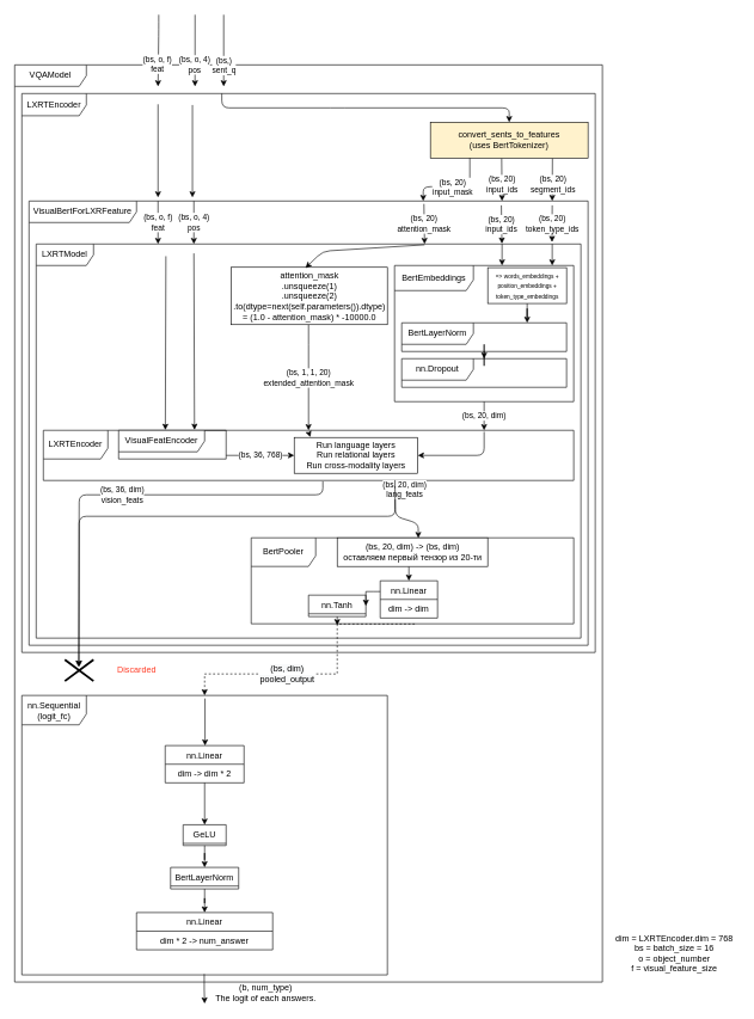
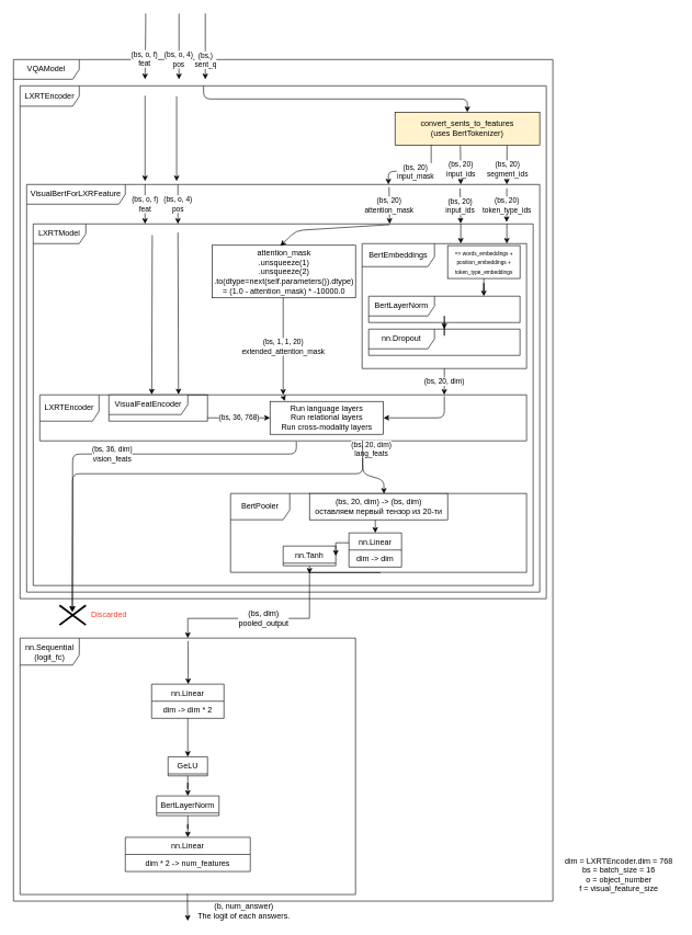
  <mxCell id="0" />
  <mxCell id="1" parent="0" />
  <mxCell id="2" value="VisualBertForLXRFeature" style="shape=umlFrame;whiteSpace=wrap;html=1;width=150;height=30;" vertex="1" parent="1"><mxGeometry x="40" y="280" width="780" height="620" as="geometry" /></mxCell>
  <mxCell id="3" style="edgeStyle=orthogonalEdgeStyle;rounded=0;orthogonalLoop=1;jettySize=auto;html=1;exitX=0.499;exitY=0.997;exitDx=0;exitDy=0;exitPerimeter=0;" edge="1" parent="1" source="5"><mxGeometry relative="1" as="geometry"><mxPoint x="285" y="1400" as="targetPoint" /><Array as="points"><mxPoint x="285" y="1380" /><mxPoint x="285" y="1380" /></Array></mxGeometry></mxCell>
  <mxCell id="4" value="VQAModel" style="shape=umlFrame;whiteSpace=wrap;html=1;width=100;height=30;" vertex="1" parent="1"><mxGeometry x="20" y="90" width="820" height="1280" as="geometry" /></mxCell>
  <mxCell id="5" value="nn.Sequential (logit_fc)" style="shape=umlFrame;whiteSpace=wrap;html=1;width=90;height=41;" vertex="1" parent="1"><mxGeometry x="30" y="970" width="510" height="390" as="geometry" /></mxCell>
  <mxCell id="6" style="edgeStyle=orthogonalEdgeStyle;rounded=0;orthogonalLoop=1;jettySize=auto;html=1;" edge="1" parent="1" target="8"><mxGeometry relative="1" as="geometry"><mxPoint x="285.552" y="974.207" as="sourcePoint" /><Array as="points"><mxPoint x="286" y="1030" /><mxPoint x="286" y="1030" /></Array></mxGeometry></mxCell>
  <mxCell id="7" style="edgeStyle=orthogonalEdgeStyle;rounded=0;orthogonalLoop=1;jettySize=auto;html=1;entryX=0.5;entryY=0;entryDx=0;entryDy=0;" edge="1" parent="1" source="8" target="11"><mxGeometry relative="1" as="geometry" /></mxCell>
  <mxCell id="8" value="nn.Linear" style="swimlane;fontStyle=0;childLayout=stackLayout;horizontal=1;startSize=26;fillColor=none;horizontalStack=0;resizeParent=1;resizeParentMax=0;resizeLast=0;collapsible=1;marginBottom=0;" vertex="1" parent="1"><mxGeometry x="230" y="1040" width="110" height="52" as="geometry" /></mxCell>
  <mxCell id="9" value="dim -&gt; dim * 2" style="text;strokeColor=none;fillColor=none;align=center;verticalAlign=top;spacingLeft=4;spacingRight=4;overflow=hidden;rotatable=0;points=[[0,0.5],[1,0.5]];portConstraint=eastwest;" vertex="1" parent="8"><mxGeometry y="26" width="110" height="26" as="geometry" /></mxCell>
  <mxCell id="10" style="edgeStyle=orthogonalEdgeStyle;rounded=0;orthogonalLoop=1;jettySize=auto;html=1;entryX=0.5;entryY=0;entryDx=0;entryDy=0;" edge="1" parent="1" source="11" target="13"><mxGeometry relative="1" as="geometry" /></mxCell>
  <mxCell id="11" value="GeLU" style="swimlane;fontStyle=0;childLayout=stackLayout;horizontal=1;startSize=26;fillColor=none;horizontalStack=0;resizeParent=1;resizeParentMax=0;resizeLast=0;collapsible=1;marginBottom=0;" vertex="1" parent="1"><mxGeometry x="255" y="1150.5" width="60" height="29" as="geometry" /></mxCell>
  <mxCell id="12" style="edgeStyle=orthogonalEdgeStyle;rounded=0;orthogonalLoop=1;jettySize=auto;html=1;entryX=0.5;entryY=0;entryDx=0;entryDy=0;" edge="1" parent="1" source="13" target="14"><mxGeometry relative="1" as="geometry" /></mxCell>
  <mxCell id="13" value="BertLayerNorm" style="swimlane;fontStyle=0;childLayout=stackLayout;horizontal=1;startSize=26;fillColor=none;horizontalStack=0;resizeParent=1;resizeParentMax=0;resizeLast=0;collapsible=1;marginBottom=0;" vertex="1" parent="1"><mxGeometry x="237.5" y="1210" width="95" height="30" as="geometry" /></mxCell>
  <mxCell id="14" value="nn.Linear" style="swimlane;fontStyle=0;childLayout=stackLayout;horizontal=1;startSize=26;fillColor=none;horizontalStack=0;resizeParent=1;resizeParentMax=0;resizeLast=0;collapsible=1;marginBottom=0;" vertex="1" parent="1"><mxGeometry x="190" y="1273" width="190" height="52" as="geometry" /></mxCell>
- <mxCell id="15" value="dim * 2 -&gt; num_answer" style="text;strokeColor=none;fillColor=none;align=center;verticalAlign=top;spacingLeft=4;spacingRight=4;overflow=hidden;rotatable=0;points=[[0,0.5],[1,0.5]];portConstraint=eastwest;" vertex="1" parent="14"><mxGeometry y="26" width="190" height="26" as="geometry" /></mxCell>
+ <mxCell id="15" value="dim * 2 -&gt; num_features" style="text;strokeColor=none;fillColor=none;align=center;verticalAlign=top;spacingLeft=4;spacingRight=4;overflow=hidden;rotatable=0;points=[[0,0.5],[1,0.5]];portConstraint=eastwest;" vertex="1" parent="14"><mxGeometry y="26" width="190" height="26" as="geometry" /></mxCell>
  <mxCell id="16" value="dim = LXRTEncoder.dim = 768&lt;br&gt;bs = batch_size = 16&lt;br&gt;o = object_number&lt;br&gt;f = visual_feature_size" style="text;html=1;align=center;verticalAlign=middle;resizable=0;points=[];autosize=1;strokeColor=none;fillColor=none;" vertex="1" parent="1"><mxGeometry x="850" y="1300" width="180" height="60" as="geometry" /></mxCell>
- <mxCell id="17" value="&lt;span style=&quot;background-color: rgb(248 , 249 , 250)&quot;&gt;&lt;span style=&quot;font-size: 12px&quot;&gt;(bs, dim)&lt;/span&gt;&lt;br&gt;&lt;span style=&quot;font-size: 12px&quot;&gt;pooled_output&lt;/span&gt;&lt;br&gt;&lt;/span&gt;" style="edgeStyle=orthogonalEdgeStyle;rounded=0;orthogonalLoop=1;jettySize=auto;html=1;exitX=0.507;exitY=1.003;exitDx=0;exitDy=0;exitPerimeter=0;dashed=1;" edge="1" parent="1" source="50" target="5"><mxGeometry x="0.262" relative="1" as="geometry"><Array as="points"><mxPoint x="470" y="940" /><mxPoint x="285" y="940" /></Array><mxPoint as="offset" /></mxGeometry></mxCell>
+ <mxCell id="17" value="&lt;span style=&quot;background-color: rgb(248 , 249 , 250)&quot;&gt;&lt;span style=&quot;font-size: 12px&quot;&gt;(bs, dim)&lt;/span&gt;&lt;br&gt;&lt;span style=&quot;font-size: 12px&quot;&gt;pooled_output&lt;/span&gt;&lt;br&gt;&lt;/span&gt;" style="edgeStyle=orthogonalEdgeStyle;rounded=0;orthogonalLoop=1;jettySize=auto;html=1;exitX=0.507;exitY=1.003;exitDx=0;exitDy=0;exitPerimeter=0;" edge="1" parent="1" source="50" target="5"><mxGeometry x="0.262" relative="1" as="geometry"><Array as="points"><mxPoint x="470" y="940" /><mxPoint x="285" y="940" /></Array><mxPoint as="offset" /></mxGeometry></mxCell>
  <mxCell id="18" value="LXRTEncoder" style="shape=umlFrame;whiteSpace=wrap;html=1;width=90;height=31;" vertex="1" parent="1"><mxGeometry x="30" y="130" width="800" height="780" as="geometry" /></mxCell>
- <mxCell id="19" value="(b, num_type)&lt;br&gt;The logit of each answers." style="text;html=1;align=center;verticalAlign=middle;resizable=0;points=[];autosize=1;strokeColor=none;fillColor=none;" vertex="1" parent="1"><mxGeometry x="290" y="1370" width="160" height="30" as="geometry" /></mxCell>
+ <mxCell id="19" value="(b, num_answer)&lt;br&gt;The logit of each answers." style="text;html=1;align=center;verticalAlign=middle;resizable=0;points=[];autosize=1;strokeColor=none;fillColor=none;" vertex="1" parent="1"><mxGeometry x="290" y="1370" width="160" height="30" as="geometry" /></mxCell>
  <mxCell id="20" value="" style="endArrow=classic;html=1;" edge="1" parent="1"><mxGeometry width="50" height="50" relative="1" as="geometry"><mxPoint x="221" y="20" as="sourcePoint" /><mxPoint x="220" y="120" as="targetPoint" /><Array as="points"><mxPoint x="221" y="40" /></Array></mxGeometry></mxCell>
  <mxCell id="21" value="(bs, o, f)&lt;br&gt;feat" style="edgeLabel;html=1;align=center;verticalAlign=middle;resizable=0;points=[];" vertex="1" connectable="0" parent="20"><mxGeometry x="0.38" y="-2" relative="1" as="geometry"><mxPoint as="offset" /></mxGeometry></mxCell>
  <mxCell id="22" value="" style="endArrow=classic;html=1;" edge="1" parent="1"><mxGeometry width="50" height="50" relative="1" as="geometry"><mxPoint x="271.65" y="20" as="sourcePoint" /><mxPoint x="271.61" y="120" as="targetPoint" /></mxGeometry></mxCell>
  <mxCell id="23" value="(bs, o, 4)&lt;br&gt;pos" style="edgeLabel;html=1;align=center;verticalAlign=middle;resizable=0;points=[];" vertex="1" connectable="0" parent="22"><mxGeometry x="0.4" y="-1" relative="1" as="geometry"><mxPoint as="offset" /></mxGeometry></mxCell>
  <mxCell id="24" value="" style="endArrow=classic;html=1;" edge="1" parent="1"><mxGeometry width="50" height="50" relative="1" as="geometry"><mxPoint x="311.61" y="20" as="sourcePoint" /><mxPoint x="311.61" y="120" as="targetPoint" /></mxGeometry></mxCell>
  <mxCell id="25" value="(bs,)&lt;br&gt;sent_q" style="edgeLabel;html=1;align=center;verticalAlign=middle;resizable=0;points=[];" vertex="1" connectable="0" parent="24"><mxGeometry x="0.4" y="-1" relative="1" as="geometry"><mxPoint x="1" as="offset" /></mxGeometry></mxCell>
  <mxCell id="26" value="convert_sents_to_features&lt;br&gt;(uses BertTokenizer)" style="rounded=0;whiteSpace=wrap;html=1;fillColor=#fff2cc;" vertex="1" parent="1"><mxGeometry x="600" y="170" width="220" height="50" as="geometry" /></mxCell>
  <mxCell id="27" value="" style="endArrow=classic;html=1;exitX=0.452;exitY=1.015;exitDx=0;exitDy=0;exitPerimeter=0;" edge="1" parent="1" source="26"><mxGeometry width="50" height="50" relative="1" as="geometry"><mxPoint x="700.2" y="460" as="sourcePoint" /><mxPoint x="700" y="280" as="targetPoint" /><Array as="points" /></mxGeometry></mxCell>
  <mxCell id="28" value="(bs, 20)&lt;br&gt;input_ids" style="edgeLabel;html=1;align=center;verticalAlign=middle;resizable=0;points=[];" vertex="1" connectable="0" parent="27"><mxGeometry x="-0.318" relative="1" as="geometry"><mxPoint y="16" as="offset" /></mxGeometry></mxCell>
  <mxCell id="29" value="" style="endArrow=classic;html=1;exitX=0.25;exitY=1;exitDx=0;exitDy=0;" edge="1" parent="1" source="26"><mxGeometry width="50" height="50" relative="1" as="geometry"><mxPoint x="590" y="460" as="sourcePoint" /><mxPoint x="590" y="280" as="targetPoint" /><Array as="points"><mxPoint x="655" y="260" /><mxPoint x="590" y="260" /></Array></mxGeometry></mxCell>
  <mxCell id="30" value="(bs, 20)&lt;br&gt;input_mask" style="edgeLabel;html=1;align=center;verticalAlign=middle;resizable=0;points=[];" vertex="1" connectable="0" parent="29"><mxGeometry x="-0.318" relative="1" as="geometry"><mxPoint x="-22" as="offset" /></mxGeometry></mxCell>
  <mxCell id="31" value="" style="endArrow=classic;html=1;exitX=0.774;exitY=1.014;exitDx=0;exitDy=0;exitPerimeter=0;" edge="1" parent="1" source="26"><mxGeometry width="50" height="50" relative="1" as="geometry"><mxPoint x="770" y="450" as="sourcePoint" /><mxPoint x="770" y="280" as="targetPoint" /></mxGeometry></mxCell>
  <mxCell id="32" value="(bs, 20)&lt;br&gt;segment_ids" style="edgeLabel;html=1;align=center;verticalAlign=middle;resizable=0;points=[];" vertex="1" connectable="0" parent="31"><mxGeometry x="-0.318" relative="1" as="geometry"><mxPoint y="16" as="offset" /></mxGeometry></mxCell>
  <mxCell id="33" value="" style="endArrow=classic;html=1;" edge="1" parent="1"><mxGeometry width="50" height="50" relative="1" as="geometry"><mxPoint x="220" y="145" as="sourcePoint" /><mxPoint x="220" y="275" as="targetPoint" /></mxGeometry></mxCell>
  <mxCell id="34" value="" style="endArrow=classic;html=1;" edge="1" parent="1"><mxGeometry width="50" height="50" relative="1" as="geometry"><mxPoint x="268" y="146" as="sourcePoint" /><mxPoint x="268" y="275" as="targetPoint" /></mxGeometry></mxCell>
  <mxCell id="35" value="(bs, 20)&lt;br&gt;input_ids" style="endArrow=classic;html=1;entryX=0.855;entryY=-0.001;entryDx=0;entryDy=0;entryPerimeter=0;" edge="1" parent="1" target="40"><mxGeometry width="50" height="50" relative="1" as="geometry"><mxPoint x="699" y="286" as="sourcePoint" /><mxPoint x="700" y="390" as="targetPoint" /></mxGeometry></mxCell>
  <mxCell id="36" value="(bs, 20)&lt;br&gt;attention_mask" style="endArrow=classic;html=1;entryX=0.713;entryY=0;entryDx=0;entryDy=0;entryPerimeter=0;" edge="1" parent="1" target="40"><mxGeometry width="50" height="50" relative="1" as="geometry"><mxPoint x="591" y="284" as="sourcePoint" /><mxPoint x="590" y="380" as="targetPoint" /></mxGeometry></mxCell>
  <mxCell id="37" value="(bs, 20)&lt;br&gt;token_type_ids" style="endArrow=classic;html=1;entryX=0.947;entryY=-0.005;entryDx=0;entryDy=0;entryPerimeter=0;" edge="1" parent="1" target="40"><mxGeometry width="50" height="50" relative="1" as="geometry"><mxPoint x="770" y="286" as="sourcePoint" /><mxPoint x="770" y="380" as="targetPoint" /></mxGeometry></mxCell>
  <mxCell id="38" value="(bs, o, 4)&lt;br&gt;pos" style="endArrow=classic;html=1;" edge="1" parent="1"><mxGeometry width="50" height="50" relative="1" as="geometry"><mxPoint x="270" y="280" as="sourcePoint" /><mxPoint x="270" y="340" as="targetPoint" /></mxGeometry></mxCell>
  <mxCell id="39" value="(bs, o, f)&lt;br&gt;feat" style="endArrow=classic;html=1;" edge="1" parent="1"><mxGeometry width="50" height="50" relative="1" as="geometry"><mxPoint x="220" y="280" as="sourcePoint" /><mxPoint x="220" y="340" as="targetPoint" /></mxGeometry></mxCell>
  <mxCell id="40" value="LXRTModel" style="shape=umlFrame;whiteSpace=wrap;html=1;width=80;height=30;" vertex="1" parent="1"><mxGeometry x="50" y="340" width="760" height="550" as="geometry" /></mxCell>
  <mxCell id="41" value="(bs, 20, dim)" style="edgeStyle=orthogonalEdgeStyle;rounded=0;orthogonalLoop=1;jettySize=auto;html=1;entryX=0.831;entryY=0;entryDx=0;entryDy=0;entryPerimeter=0;" edge="1" parent="1" source="42" target="45"><mxGeometry relative="1" as="geometry" /></mxCell>
  <mxCell id="42" value="BertEmbeddings" style="shape=umlFrame;whiteSpace=wrap;html=1;width=110;height=35;" vertex="1" parent="1"><mxGeometry x="550" y="370" width="250" height="190" as="geometry" /></mxCell>
  <mxCell id="43" value="" style="endArrow=classic;html=1;" edge="1" parent="1"><mxGeometry width="50" height="50" relative="1" as="geometry"><mxPoint x="700" y="340" as="sourcePoint" /><mxPoint x="700" y="370" as="targetPoint" /></mxGeometry></mxCell>
  <mxCell id="44" value="" style="endArrow=classic;html=1;" edge="1" parent="1"><mxGeometry width="50" height="50" relative="1" as="geometry"><mxPoint x="770" y="340" as="sourcePoint" /><mxPoint x="770" y="370" as="targetPoint" /></mxGeometry></mxCell>
  <mxCell id="45" value="LXRTEncoder" style="shape=umlFrame;whiteSpace=wrap;html=1;width=90;height=40;" vertex="1" parent="1"><mxGeometry x="60" y="600" width="740" height="70" as="geometry" /></mxCell>
  <mxCell id="46" value="(bs, 1, 1, 20)&lt;br&gt;extended_attention_mask" style="edgeStyle=orthogonalEdgeStyle;rounded=0;orthogonalLoop=1;jettySize=auto;html=1;" edge="1" parent="1" source="47" target="45"><mxGeometry relative="1" as="geometry"><Array as="points"><mxPoint x="430" y="480" /><mxPoint x="430" y="480" /></Array></mxGeometry></mxCell>
  <mxCell id="47" value="attention_mask&lt;br&gt;.unsqueeze(1)&lt;br&gt;.unsqueeze(2)&lt;br&gt;.to(dtype=next(self.parameters()).dtype)&lt;br&gt;=&amp;nbsp;(1.0 - attention_mask) * -10000.0" style="html=1;" vertex="1" parent="1"><mxGeometry x="322" y="372.5" width="218" height="80" as="geometry" /></mxCell>
  <mxCell id="48" value="" style="endArrow=classic;html=1;entryX=0.5;entryY=0;entryDx=0;entryDy=0;" edge="1" parent="1" target="26"><mxGeometry width="50" height="50" relative="1" as="geometry"><mxPoint x="309" y="130" as="sourcePoint" /><mxPoint x="430" y="380" as="targetPoint" /><Array as="points"><mxPoint x="309" y="150" /><mxPoint x="470" y="150" /><mxPoint x="710" y="150" /></Array></mxGeometry></mxCell>
  <mxCell id="49" value="" style="endArrow=classic;html=1;entryX=0.476;entryY=0.011;entryDx=0;entryDy=0;entryPerimeter=0;exitX=0.713;exitY=0.002;exitDx=0;exitDy=0;exitPerimeter=0;" edge="1" parent="1" source="40" target="47"><mxGeometry width="50" height="50" relative="1" as="geometry"><mxPoint x="589" y="381" as="sourcePoint" /><mxPoint x="580" y="390" as="targetPoint" /><Array as="points"><mxPoint x="450" y="350" /></Array></mxGeometry></mxCell>
  <mxCell id="50" value="BertPooler" style="shape=umlFrame;whiteSpace=wrap;html=1;width=90;height=40;" vertex="1" parent="1"><mxGeometry x="350" y="750" width="450" height="120" as="geometry" /></mxCell>
  <mxCell id="51" value="" style="endArrow=classic;html=1;entryX=0.285;entryY=-0.01;entryDx=0;entryDy=0;entryPerimeter=0;" edge="1" parent="1" target="45"><mxGeometry width="50" height="50" relative="1" as="geometry"><mxPoint x="270" y="353" as="sourcePoint" /><mxPoint x="271" y="470" as="targetPoint" /></mxGeometry></mxCell>
  <mxCell id="52" value="" style="endArrow=classic;html=1;entryX=0.23;entryY=-0.007;entryDx=0;entryDy=0;entryPerimeter=0;" edge="1" parent="1" target="45"><mxGeometry width="50" height="50" relative="1" as="geometry"><mxPoint x="231" y="357" as="sourcePoint" /><mxPoint x="230" y="710" as="targetPoint" /></mxGeometry></mxCell>
  <mxCell id="53" style="edgeStyle=orthogonalEdgeStyle;rounded=0;orthogonalLoop=1;jettySize=auto;html=1;" edge="1" parent="1" source="54" target="55"><mxGeometry relative="1" as="geometry" /></mxCell>
  <mxCell id="54" value="BertLayerNorm" style="shape=umlFrame;whiteSpace=wrap;html=1;width=100;height=30;" vertex="1" parent="1"><mxGeometry x="560" y="450" width="230" height="40" as="geometry" /></mxCell>
  <mxCell id="55" value="nn.Dropout" style="shape=umlFrame;whiteSpace=wrap;html=1;width=100;height=30;" vertex="1" parent="1"><mxGeometry x="560" y="500" width="230" height="40" as="geometry" /></mxCell>
  <mxCell id="56" style="edgeStyle=orthogonalEdgeStyle;rounded=0;orthogonalLoop=1;jettySize=auto;html=1;entryX=0.761;entryY=0;entryDx=0;entryDy=0;entryPerimeter=0;" edge="1" parent="1" source="57" target="54"><mxGeometry relative="1" as="geometry" /></mxCell>
  <mxCell id="57" value="&lt;font style=&quot;font-size: 8px&quot;&gt;=&amp;gt;&amp;nbsp;words_embeddings + &lt;br&gt;position_embeddings + &lt;br&gt;token_type_embeddings&lt;/font&gt;" style="html=1;" vertex="1" parent="1"><mxGeometry x="680" y="373" width="110" height="50" as="geometry" /></mxCell>
  <mxCell id="58" value="(bs, 36, 768)" style="edgeStyle=orthogonalEdgeStyle;rounded=0;orthogonalLoop=1;jettySize=auto;html=1;entryX=0;entryY=0.5;entryDx=0;entryDy=0;" edge="1" parent="1" source="59" target="60"><mxGeometry relative="1" as="geometry"><Array as="points"><mxPoint x="340" y="635" /><mxPoint x="340" y="635" /></Array></mxGeometry></mxCell>
  <mxCell id="59" value="VisualFeatEncoder" style="shape=umlFrame;whiteSpace=wrap;html=1;width=120;height=30;" vertex="1" parent="1"><mxGeometry x="165" y="600" width="150" height="40" as="geometry" /></mxCell>
  <mxCell id="60" value="Run language layers&lt;br&gt;Run relational layers&lt;br&gt;Run cross-modality layers" style="html=1;" vertex="1" parent="1"><mxGeometry x="410" y="610" width="172.5" height="50" as="geometry" /></mxCell>
  <mxCell id="61" value="" style="endArrow=classic;html=1;entryX=0.13;entryY=-0.01;entryDx=0;entryDy=0;entryPerimeter=0;" edge="1" parent="1" target="60"><mxGeometry width="50" height="50" relative="1" as="geometry"><mxPoint x="430" y="602" as="sourcePoint" /><mxPoint x="510" y="610" as="targetPoint" /></mxGeometry></mxCell>
  <mxCell id="62" value="" style="endArrow=classic;html=1;entryX=1;entryY=0.5;entryDx=0;entryDy=0;" edge="1" parent="1" target="60"><mxGeometry width="50" height="50" relative="1" as="geometry"><mxPoint x="675" y="602" as="sourcePoint" /><mxPoint x="650" y="620" as="targetPoint" /><Array as="points"><mxPoint x="675" y="635" /></Array></mxGeometry></mxCell>
  <mxCell id="63" value="(bs, 20, dim)&lt;br&gt;lang_feats" style="endArrow=classic;html=1;exitX=0.663;exitY=1.017;exitDx=0;exitDy=0;exitPerimeter=0;entryX=0.539;entryY=0.011;entryDx=0;entryDy=0;entryPerimeter=0;" edge="1" parent="1" source="45" target="69"><mxGeometry x="-0.028" y="39" width="50" height="50" relative="1" as="geometry"><mxPoint x="410" y="740" as="sourcePoint" /><mxPoint x="460" y="690" as="targetPoint" /><Array as="points"><mxPoint x="551" y="720" /><mxPoint x="583" y="730" /></Array><mxPoint as="offset" /></mxGeometry></mxCell>
  <mxCell id="64" value="(bs, 36, dim)&lt;br&gt;vision_feats" style="endArrow=classic;html=1;exitX=0.527;exitY=1.017;exitDx=0;exitDy=0;exitPerimeter=0;" edge="1" parent="1" source="45"><mxGeometry width="50" height="50" relative="1" as="geometry"><mxPoint x="450.78" y="674.19" as="sourcePoint" /><mxPoint x="109" y="930" as="targetPoint" /><Array as="points"><mxPoint x="450" y="690" /><mxPoint x="110" y="690" /></Array></mxGeometry></mxCell>
  <mxCell id="65" value="" style="endArrow=classic;html=1;exitX=0.663;exitY=0.993;exitDx=0;exitDy=0;exitPerimeter=0;" edge="1" parent="1" source="45"><mxGeometry width="50" height="50" relative="1" as="geometry"><mxPoint x="450" y="750" as="sourcePoint" /><mxPoint x="110" y="930" as="targetPoint" /><Array as="points"><mxPoint x="551" y="720" /><mxPoint x="110" y="720" /></Array></mxGeometry></mxCell>
  <mxCell id="66" value="" style="shape=umlDestroy;whiteSpace=wrap;html=1;strokeWidth=3;" vertex="1" parent="1"><mxGeometry x="90" y="920" width="40" height="30" as="geometry" /></mxCell>
- <mxCell id="67" value="&lt;font color=&quot;#ff3c26&quot;&gt;Discarded&lt;/font&gt;" style="text;html=1;align=center;verticalAlign=middle;resizable=0;points=[];autosize=1;strokeColor=none;fillColor=none;" vertex="1" parent="1"><mxGeometry x="155" y="925" width="70" height="20" as="geometry" /></mxCell>
+ <mxCell id="67" value="&lt;font color=&quot;#ff3c26&quot;&gt;Discarded&lt;/font&gt;" style="text;html=1;align=center;verticalAlign=middle;resizable=0;points=[];autosize=1;strokeColor=none;fillColor=none;" vertex="1" parent="1"><mxGeometry x="130" y="925" width="70" height="20" as="geometry" /></mxCell>
  <mxCell id="68" style="edgeStyle=orthogonalEdgeStyle;rounded=0;orthogonalLoop=1;jettySize=auto;html=1;entryX=0.5;entryY=0;entryDx=0;entryDy=0;" edge="1" parent="1" source="69" target="71"><mxGeometry relative="1" as="geometry"><Array as="points"><mxPoint x="570" y="790" /><mxPoint x="570" y="790" /></Array></mxGeometry></mxCell>
  <mxCell id="69" value="(bs, 20, dim) -&amp;gt; (bs, dim)&lt;br&gt;оставляем первый тензор из 20-ти" style="html=1;" vertex="1" parent="1"><mxGeometry x="470" y="750" width="210" height="40" as="geometry" /></mxCell>
  <mxCell id="70" style="edgeStyle=orthogonalEdgeStyle;rounded=0;orthogonalLoop=1;jettySize=auto;html=1;entryX=1;entryY=0.5;entryDx=0;entryDy=0;" edge="1" parent="1" source="71" target="74"><mxGeometry relative="1" as="geometry"><Array as="points"><mxPoint x="520" y="825" /><mxPoint x="520" y="825" /></Array></mxGeometry></mxCell>
  <mxCell id="71" value="nn.Linear" style="swimlane;fontStyle=0;childLayout=stackLayout;horizontal=1;startSize=26;fillColor=none;horizontalStack=0;resizeParent=1;resizeParentMax=0;resizeLast=0;collapsible=1;marginBottom=0;" vertex="1" parent="1"><mxGeometry x="530" y="810" width="80" height="52" as="geometry" /></mxCell>
  <mxCell id="72" value="dim -&gt; dim" style="text;strokeColor=none;fillColor=none;align=center;verticalAlign=top;spacingLeft=4;spacingRight=4;overflow=hidden;rotatable=0;points=[[0,0.5],[1,0.5]];portConstraint=eastwest;" vertex="1" parent="71"><mxGeometry y="26" width="80" height="26" as="geometry" /></mxCell>
  <mxCell id="73" style="edgeStyle=orthogonalEdgeStyle;rounded=0;orthogonalLoop=1;jettySize=auto;html=1;" edge="1" parent="1" source="74"><mxGeometry relative="1" as="geometry"><mxPoint x="470" y="872" as="targetPoint" /><Array as="points"><mxPoint x="470" y="850" /><mxPoint x="470" y="850" /></Array></mxGeometry></mxCell>
  <mxCell id="74" value="nn.Tanh" style="swimlane;fontStyle=0;childLayout=stackLayout;horizontal=1;startSize=26;fillColor=none;horizontalStack=0;resizeParent=1;resizeParentMax=0;resizeLast=0;collapsible=1;marginBottom=0;" vertex="1" parent="1"><mxGeometry x="430" y="830" width="80" height="30" as="geometry" /></mxCell>
